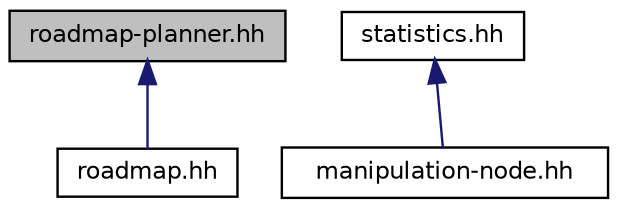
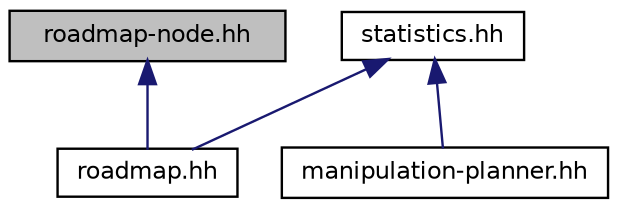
  digraph {
    node [color=black fillcolor=white fontname=Helvetica fontsize=10 shape=record style=filled]
    edge [color=midnightblue dir=back fontname=Helvetica fontsize=10 labelfontname=Helvetica labelfontsize=10 style=solid]
-   n1 [fillcolor=grey75 fontcolor=black height=0.2 label="roadmap-planner.hh" width=0.4]
+   n1 [fillcolor=grey75 fontcolor=black height=0.2 label="roadmap-node.hh" width=0.4]
    n2 [height=0.2 label="roadmap.hh" width=0.4]
    n3 [height=0.2 label="statistics.hh" width=0.4]
-   n4 [height=0.2 label="manipulation-node.hh" width=0.4]
+   n4 [height=0.2 label="manipulation-planner.hh" width=0.4]
    n1 -> n2
+   n3 -> n2
    n3 -> n4
  }
